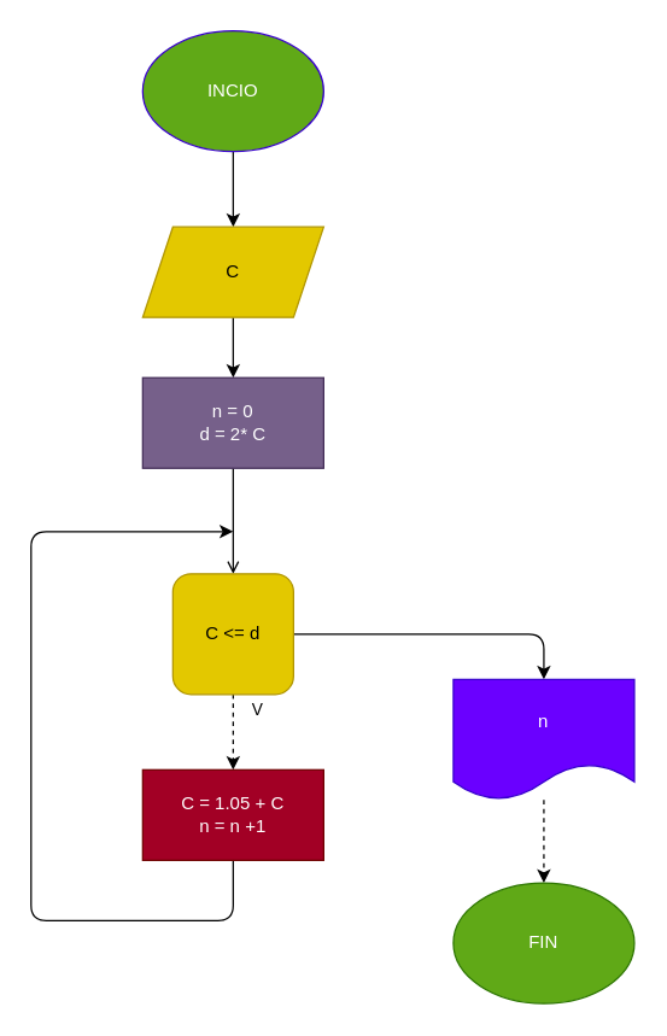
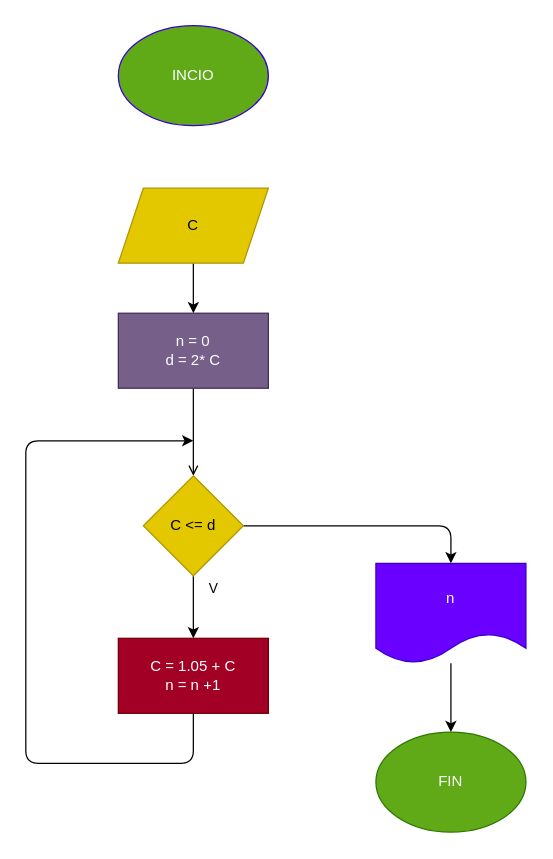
  <mxCell id="0" />
  <mxCell id="1" parent="0" />
- <mxCell id="2" value="" style="edgeStyle=none;html=1;" edge="1" parent="1" source="3" target="5"><mxGeometry relative="1" as="geometry" /></mxCell>
  <mxCell id="3" value="INCIO" style="ellipse;whiteSpace=wrap;html=1;fillColor=#60a917;fontColor=#ffffff;strokeColor=#3700CC;" vertex="1" parent="1"><mxGeometry x="94" y="20" width="120" height="80" as="geometry" /></mxCell>
  <mxCell id="4" value="" style="edgeStyle=none;html=1;" edge="1" parent="1" source="5" target="7"><mxGeometry relative="1" as="geometry" /></mxCell>
  <mxCell id="5" value="C" style="shape=parallelogram;perimeter=parallelogramPerimeter;whiteSpace=wrap;html=1;fixedSize=1;fillColor=#e3c800;fontColor=#000000;strokeColor=#B09500;" vertex="1" parent="1"><mxGeometry x="94" y="150" width="120" height="60" as="geometry" /></mxCell>
  <mxCell id="6" value="" style="edgeStyle=none;html=1;endArrow=open;" edge="1" parent="1" source="7" target="10"><mxGeometry relative="1" as="geometry" /></mxCell>
  <mxCell id="7" value="n = 0&lt;br&gt;d = 2* C" style="whiteSpace=wrap;html=1;fillColor=#76608a;fontColor=#ffffff;strokeColor=#432D57;" vertex="1" parent="1"><mxGeometry x="94" y="250" width="120" height="60" as="geometry" /></mxCell>
- <mxCell id="8" value="V" style="edgeStyle=none;html=1;dashed=1;" edge="1" parent="1" source="10" target="12"><mxGeometry x="-0.6" y="16" relative="1" as="geometry"><mxPoint as="offset" /></mxGeometry></mxCell>
+ <mxCell id="8" value="V" style="edgeStyle=none;html=1;" edge="1" parent="1" source="10" target="12"><mxGeometry x="-0.6" y="16" relative="1" as="geometry"><mxPoint as="offset" /></mxGeometry></mxCell>
  <mxCell id="9" style="edgeStyle=none;html=1;entryX=0.5;entryY=0;entryDx=0;entryDy=0;" edge="1" parent="1" source="10" target="14"><mxGeometry relative="1" as="geometry"><Array as="points"><mxPoint x="360" y="420" /></Array></mxGeometry></mxCell>
- <mxCell id="10" value="C &amp;lt;= d" style="whiteSpace=wrap;html=1;fillColor=#e3c800;fontColor=#000000;strokeColor=#B09500;rounded=1;" vertex="1" parent="1"><mxGeometry x="114" y="380" width="80" height="80" as="geometry" /></mxCell>
+ <mxCell id="10" value="C &amp;lt;= d" style="rhombus;whiteSpace=wrap;html=1;fillColor=#e3c800;fontColor=#000000;strokeColor=#B09500;" vertex="1" parent="1"><mxGeometry x="114" y="380" width="80" height="80" as="geometry" /></mxCell>
  <mxCell id="11" style="edgeStyle=none;html=1;exitX=0.5;exitY=1;exitDx=0;exitDy=0;" edge="1" parent="1" source="12"><mxGeometry relative="1" as="geometry"><mxPoint x="154" y="352" as="targetPoint" /><Array as="points"><mxPoint x="154" y="610" /><mxPoint x="20" y="610" /><mxPoint x="20" y="352" /></Array></mxGeometry></mxCell>
  <mxCell id="12" value="C = 1.05 + C&lt;br&gt;n = n +1" style="whiteSpace=wrap;html=1;fillColor=#a20025;fontColor=#ffffff;strokeColor=#6F0000;" vertex="1" parent="1"><mxGeometry x="94" y="510" width="120" height="60" as="geometry" /></mxCell>
- <mxCell id="13" style="edgeStyle=none;html=1;dashed=1;" edge="1" parent="1" source="14" target="15"><mxGeometry relative="1" as="geometry" /></mxCell>
+ <mxCell id="13" style="edgeStyle=none;html=1;" edge="1" parent="1" source="14" target="15"><mxGeometry relative="1" as="geometry" /></mxCell>
  <mxCell id="14" value="n" style="shape=document;whiteSpace=wrap;html=1;boundedLbl=1;fillColor=#6a00ff;fontColor=#ffffff;strokeColor=#3700CC;" vertex="1" parent="1"><mxGeometry x="300" y="450" width="120" height="80" as="geometry" /></mxCell>
  <mxCell id="15" value="FIN" style="ellipse;whiteSpace=wrap;html=1;fillColor=#60a917;fontColor=#ffffff;strokeColor=#2D7600;" vertex="1" parent="1"><mxGeometry x="300" y="585" width="120" height="80" as="geometry" /></mxCell>
